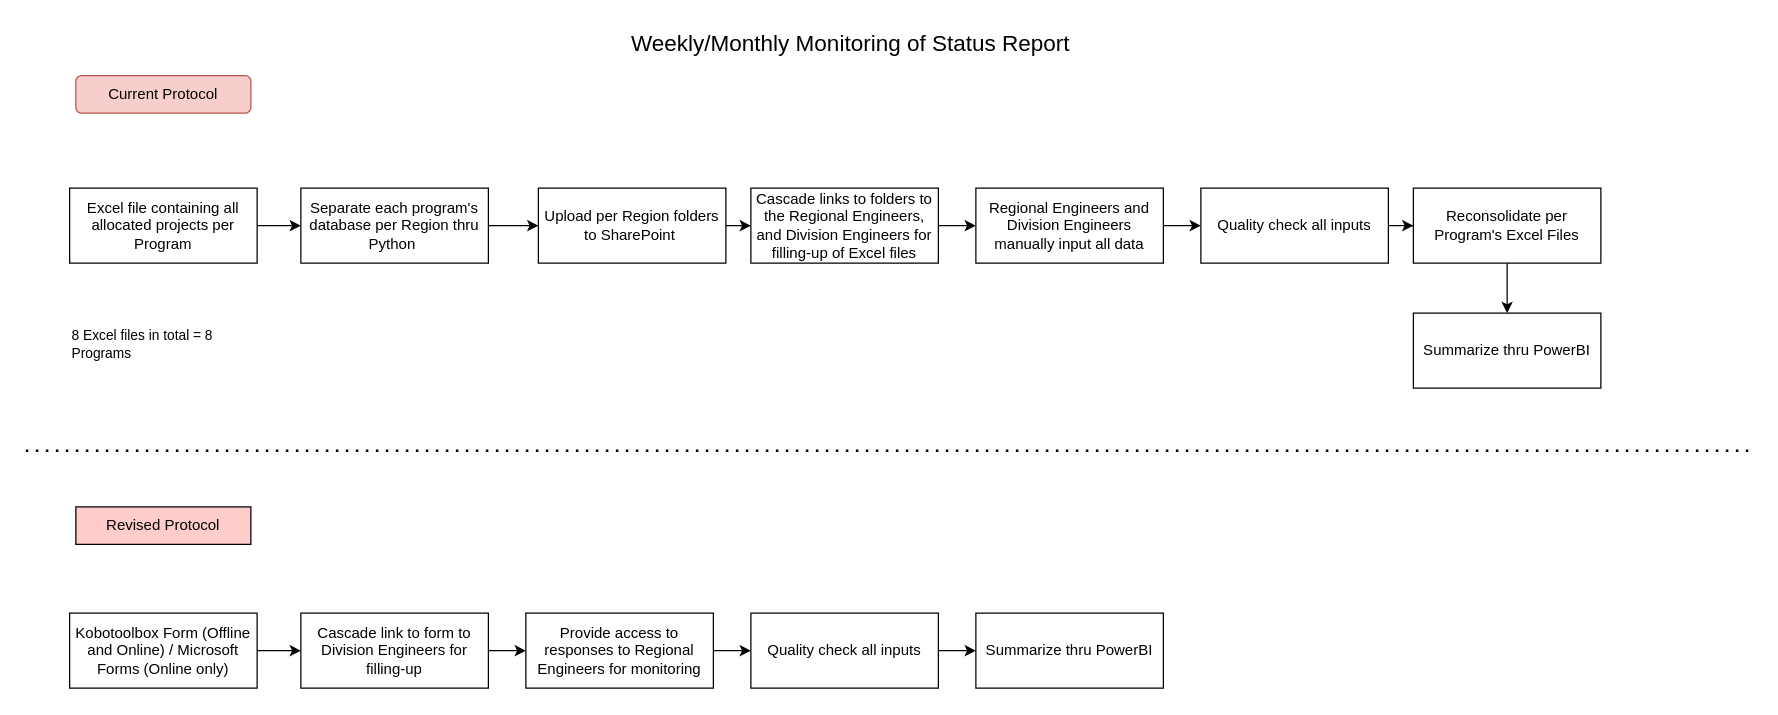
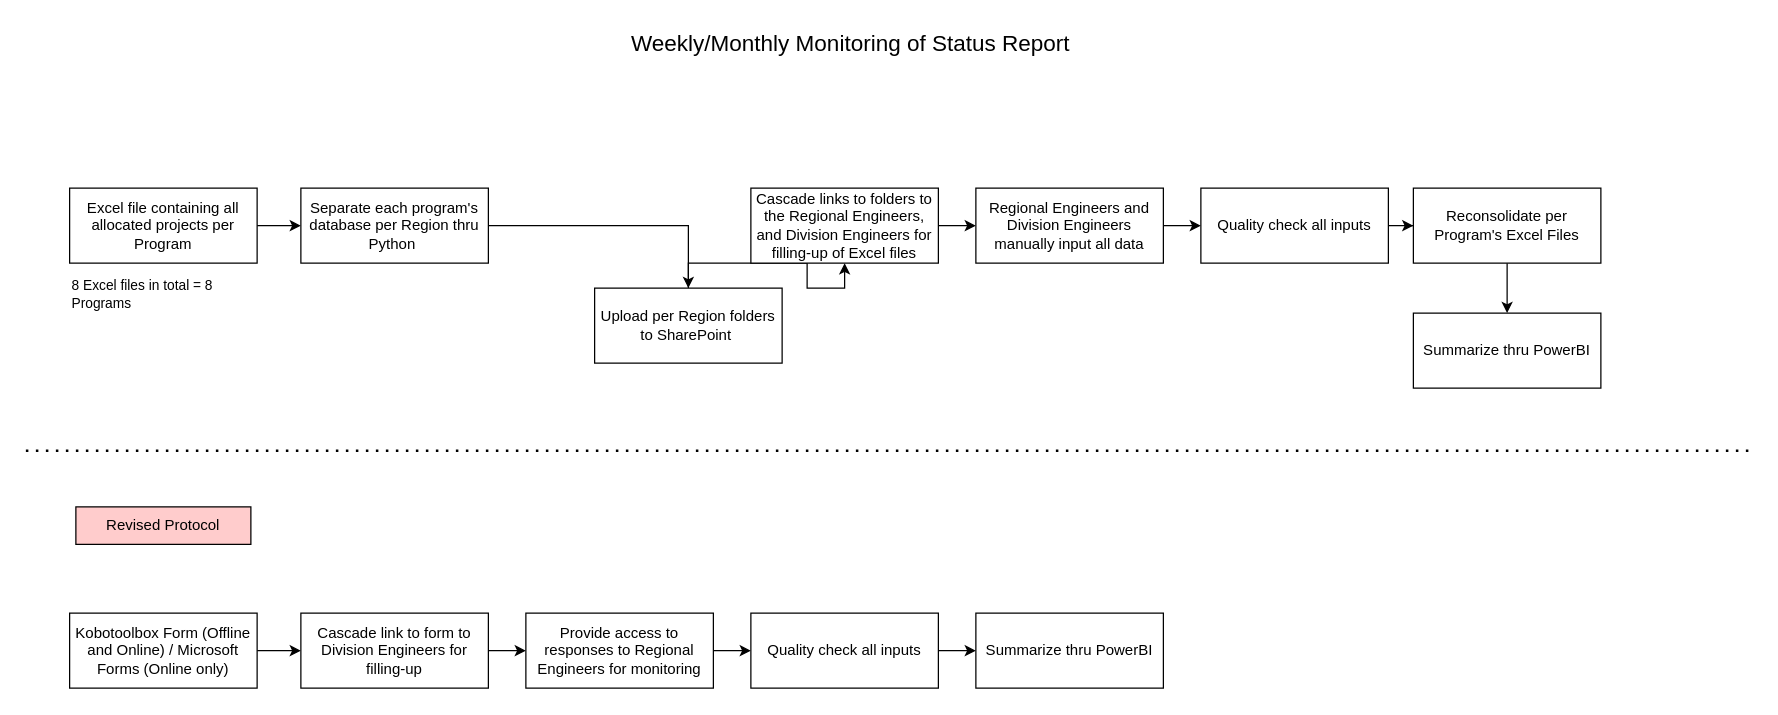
  <mxCell id="0" />
  <mxCell id="1" parent="0" />
  <mxCell id="2" value="&lt;font style=&quot;font-size: 18px;&quot;&gt;Weekly/Monthly Monitoring of Status Report&lt;/font&gt;" style="text;html=1;align=center;verticalAlign=middle;whiteSpace=wrap;rounded=0;" parent="1" vertex="1"><mxGeometry x="475" y="20" width="410" height="30" as="geometry" /></mxCell>
  <mxCell id="3" value="" style="endArrow=none;dashed=1;html=1;dashPattern=1 3;strokeWidth=2;rounded=0;" parent="1" edge="1"><mxGeometry width="50" height="50" relative="1" as="geometry"><mxPoint x="20" y="360" as="sourcePoint" /><mxPoint x="1400" y="360" as="targetPoint" /></mxGeometry></mxCell>
- <mxCell id="4" value="Current Protocol" style="rounded=1;whiteSpace=wrap;html=1;fillColor=#f8cecc;strokeColor=#b85450;" parent="1" vertex="1"><mxGeometry x="60" y="60" width="140" height="30" as="geometry" /></mxCell>
  <mxCell id="5" value="Revised Protocol" style="whiteSpace=wrap;html=1;fillColor=#FFCCCC;rounded=0;" parent="1" vertex="1"><mxGeometry x="60" y="405" width="140" height="30" as="geometry" /></mxCell>
  <mxCell id="6" value="" style="edgeStyle=orthogonalEdgeStyle;rounded=0;orthogonalLoop=1;jettySize=auto;html=1;" parent="1" source="7" target="9" edge="1"><mxGeometry relative="1" as="geometry" /></mxCell>
  <mxCell id="7" value="Excel file containing all allocated projects per Program" style="rounded=0;whiteSpace=wrap;html=1;" parent="1" vertex="1"><mxGeometry x="55" y="150" width="150" height="60" as="geometry" /></mxCell>
  <mxCell id="8" value="" style="edgeStyle=orthogonalEdgeStyle;rounded=0;orthogonalLoop=1;jettySize=auto;html=1;" parent="1" source="9" target="11" edge="1"><mxGeometry relative="1" as="geometry" /></mxCell>
  <mxCell id="9" value="Separate each program's database per Region thru Python&amp;nbsp;" style="rounded=0;whiteSpace=wrap;html=1;" parent="1" vertex="1"><mxGeometry x="240" y="150" width="150" height="60" as="geometry" /></mxCell>
  <mxCell id="10" value="" style="edgeStyle=orthogonalEdgeStyle;rounded=0;orthogonalLoop=1;jettySize=auto;html=1;" parent="1" source="11" target="14" edge="1"><mxGeometry relative="1" as="geometry" /></mxCell>
- <mxCell id="11" value="Upload per Region folders to SharePoint&amp;nbsp;" style="rounded=0;whiteSpace=wrap;html=1;" parent="1" vertex="1"><mxGeometry x="430" y="150" width="150" height="60" as="geometry" /></mxCell>
- <mxCell id="12" value="8 Excel files in total = 8 Programs" style="text;html=1;align=left;verticalAlign=middle;whiteSpace=wrap;rounded=0;fontSize=11;" parent="1" vertex="1"><mxGeometry x="55" y="260" width="135" height="30" as="geometry" /></mxCell>
+ <mxCell id="11" value="Upload per Region folders to SharePoint&amp;nbsp;" style="rounded=0;whiteSpace=wrap;html=1;" parent="1" vertex="1"><mxGeometry x="475" y="230" width="150" height="60" as="geometry" /></mxCell>
+ <mxCell id="12" value="8 Excel files in total = 8 Programs" style="text;html=1;align=left;verticalAlign=middle;whiteSpace=wrap;rounded=0;fontSize=11;" parent="1" vertex="1"><mxGeometry x="55" y="220" width="135" height="30" as="geometry" /></mxCell>
  <mxCell id="13" value="" style="edgeStyle=orthogonalEdgeStyle;rounded=0;orthogonalLoop=1;jettySize=auto;html=1;" parent="1" source="14" target="20" edge="1"><mxGeometry relative="1" as="geometry" /></mxCell>
  <mxCell id="14" value="Cascade links to folders to the Regional Engineers, and Division Engineers for filling-up of Excel files" style="rounded=0;whiteSpace=wrap;html=1;" parent="1" vertex="1"><mxGeometry x="600" y="150" width="150" height="60" as="geometry" /></mxCell>
  <mxCell id="15" value="" style="edgeStyle=orthogonalEdgeStyle;rounded=0;orthogonalLoop=1;jettySize=auto;html=1;" parent="1" source="16" target="18" edge="1"><mxGeometry relative="1" as="geometry" /></mxCell>
  <mxCell id="16" value="Quality check all inputs" style="rounded=0;whiteSpace=wrap;html=1;" parent="1" vertex="1"><mxGeometry x="960" y="150" width="150" height="60" as="geometry" /></mxCell>
  <mxCell id="17" value="" style="edgeStyle=orthogonalEdgeStyle;rounded=0;orthogonalLoop=1;jettySize=auto;html=1;" parent="1" source="18" target="23" edge="1"><mxGeometry relative="1" as="geometry" /></mxCell>
  <mxCell id="18" value="Reconsolidate per Program's Excel Files" style="rounded=0;whiteSpace=wrap;html=1;" parent="1" vertex="1"><mxGeometry x="1130" y="150" width="150" height="60" as="geometry" /></mxCell>
  <mxCell id="19" style="edgeStyle=orthogonalEdgeStyle;rounded=0;orthogonalLoop=1;jettySize=auto;html=1;entryX=0;entryY=0.5;entryDx=0;entryDy=0;" parent="1" source="20" target="16" edge="1"><mxGeometry relative="1" as="geometry" /></mxCell>
  <mxCell id="20" value="Regional Engineers and Division Engineers manually input all data" style="rounded=0;whiteSpace=wrap;html=1;" parent="1" vertex="1"><mxGeometry x="780" y="150" width="150" height="60" as="geometry" /></mxCell>
  <mxCell id="21" style="edgeStyle=orthogonalEdgeStyle;rounded=0;orthogonalLoop=1;jettySize=auto;html=1;entryX=0;entryY=0.5;entryDx=0;entryDy=0;" parent="1" source="22" target="25" edge="1"><mxGeometry relative="1" as="geometry" /></mxCell>
  <mxCell id="22" value="Kobotoolbox Form (Offline and Online) / Microsoft Forms (Online only)" style="rounded=0;whiteSpace=wrap;html=1;" parent="1" vertex="1"><mxGeometry x="55" y="490" width="150" height="60" as="geometry" /></mxCell>
  <mxCell id="23" value="Summarize thru PowerBI" style="rounded=0;whiteSpace=wrap;html=1;" parent="1" vertex="1"><mxGeometry x="1130" y="250" width="150" height="60" as="geometry" /></mxCell>
  <mxCell id="24" value="" style="edgeStyle=orthogonalEdgeStyle;rounded=0;orthogonalLoop=1;jettySize=auto;html=1;" parent="1" source="25" target="27" edge="1"><mxGeometry relative="1" as="geometry" /></mxCell>
  <mxCell id="25" value="Cascade link to form to Division Engineers for filling-up" style="rounded=0;whiteSpace=wrap;html=1;" parent="1" vertex="1"><mxGeometry x="240" y="490" width="150" height="60" as="geometry" /></mxCell>
  <mxCell id="26" style="edgeStyle=orthogonalEdgeStyle;rounded=0;orthogonalLoop=1;jettySize=auto;html=1;entryX=0;entryY=0.5;entryDx=0;entryDy=0;" parent="1" source="27" target="30" edge="1"><mxGeometry relative="1" as="geometry" /></mxCell>
  <mxCell id="27" value="Provide access to responses to Regional Engineers for monitoring" style="rounded=0;whiteSpace=wrap;html=1;" parent="1" vertex="1"><mxGeometry x="420" y="490" width="150" height="60" as="geometry" /></mxCell>
  <mxCell id="28" value="Summarize thru PowerBI" style="rounded=0;whiteSpace=wrap;html=1;" parent="1" vertex="1"><mxGeometry x="780" y="490" width="150" height="60" as="geometry" /></mxCell>
  <mxCell id="29" style="edgeStyle=orthogonalEdgeStyle;rounded=0;orthogonalLoop=1;jettySize=auto;html=1;entryX=0;entryY=0.5;entryDx=0;entryDy=0;" parent="1" source="30" target="28" edge="1"><mxGeometry relative="1" as="geometry" /></mxCell>
  <mxCell id="30" value="Quality check all inputs" style="rounded=0;whiteSpace=wrap;html=1;" parent="1" vertex="1"><mxGeometry x="600" y="490" width="150" height="60" as="geometry" /></mxCell>
